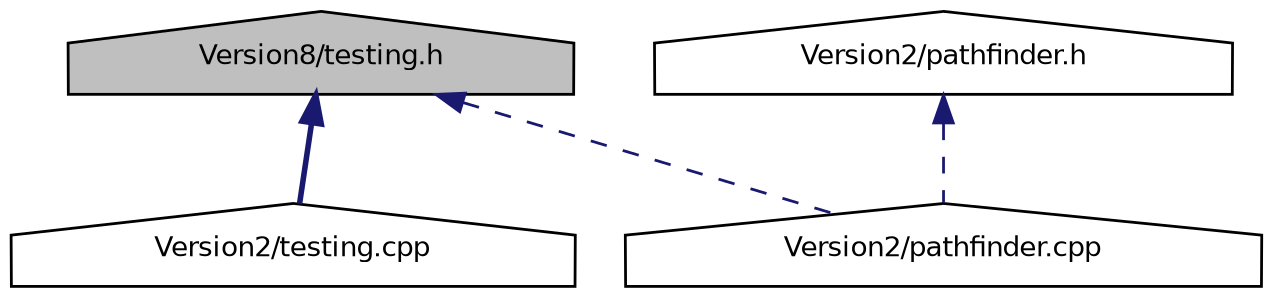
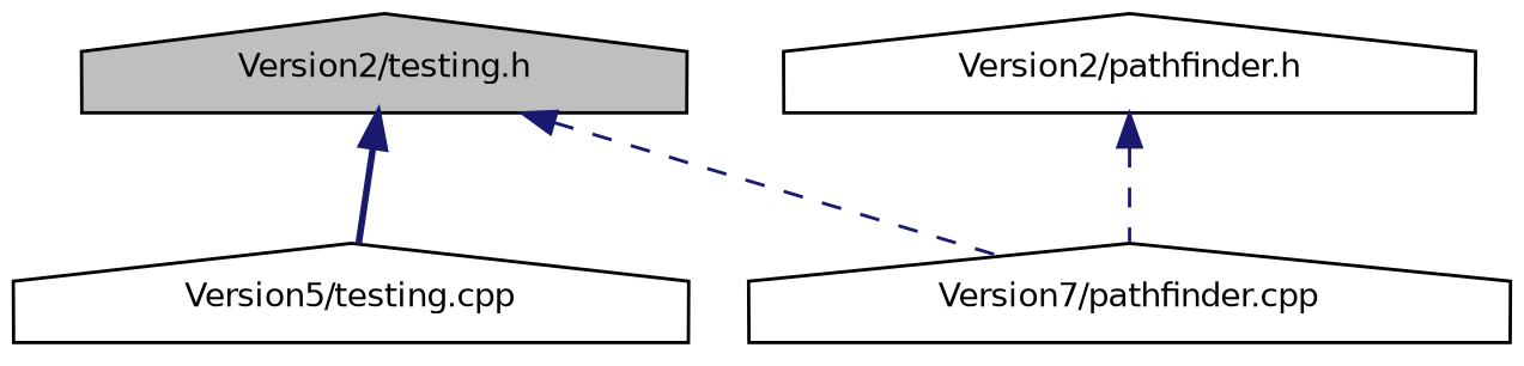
  digraph {
    node [color=black fillcolor=white fontname=Helvetica fontsize=10 shape=house style=filled]
    edge [color=midnightblue dir=back fontname=Helvetica fontsize=10 labelfontname=Helvetica labelfontsize=10 style=dashed]
-   n1 [fillcolor=grey75 fontcolor=black height=0.2 label="Version8/testing.h" width=0.4]
-   n2 [height=0.2 label="Version2/testing.cpp" width=0.4]
-   n3 [height=0.2 label="Version2/pathfinder.cpp" width=0.4]
+   n1 [fillcolor=grey75 fontcolor=black height=0.2 label="Version2/testing.h" width=0.4]
+   n2 [height=0.2 label="Version5/testing.cpp" width=0.4]
+   n3 [height=0.2 label="Version7/pathfinder.cpp" width=0.4]
    n4 [height=0.2 label="Version2/pathfinder.h" width=0.4]
    n1 -> n2 [style=bold]
    n1 -> n3
    n4 -> n3
  }
